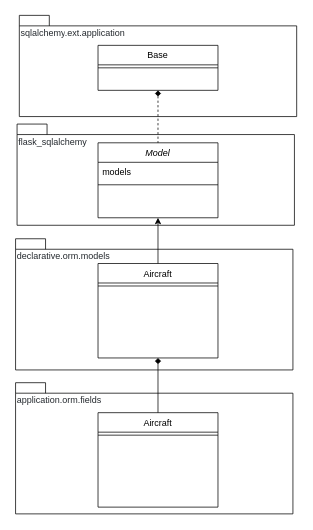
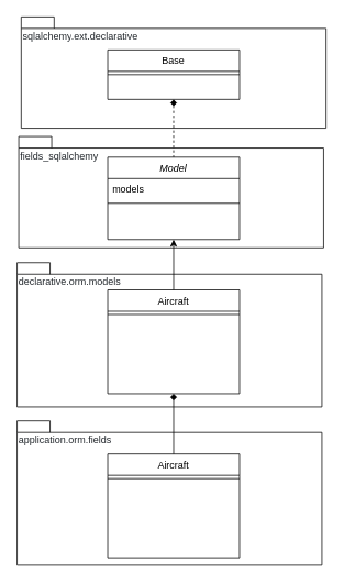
  <mxCell id="0" />
  <mxCell id="1" parent="0" />
  <mxCell id="2" value="&lt;font color=&quot;#24292e&quot;&gt;&lt;span style=&quot;font-weight: 400 ; background-color: rgb(255 , 255 , 255)&quot;&gt;declarative.orm.models&lt;/span&gt;&lt;/font&gt;" style="shape=folder;fontStyle=1;spacingTop=10;tabWidth=40;tabHeight=14;tabPosition=left;html=1;align=left;verticalAlign=top;" vertex="1" parent="1"><mxGeometry x="20" y="318" width="370" height="175" as="geometry" /></mxCell>
- <mxCell id="3" value="&lt;font color=&quot;#24292e&quot;&gt;&lt;span style=&quot;font-weight: 400 ; background-color: rgb(255 , 255 , 255)&quot;&gt;flask_sqlalchemy&lt;/span&gt;&lt;/font&gt;" style="shape=folder;fontStyle=1;spacingTop=10;tabWidth=40;tabHeight=14;tabPosition=left;html=1;align=left;verticalAlign=top;" vertex="1" parent="1"><mxGeometry x="22" y="165" width="370" height="135" as="geometry" /></mxCell>
- <mxCell id="4" value="&lt;span class=&quot;pl-s1&quot; style=&quot;box-sizing: border-box ; color: rgb(36 , 41 , 46) ; font-family: , &amp;#34;consolas&amp;#34; , &amp;#34;liberation mono&amp;#34; , &amp;#34;menlo&amp;#34; , monospace ; font-weight: 400 ; background-color: rgb(255 , 255 , 255)&quot;&gt;sqlalchemy&lt;/span&gt;&lt;span style=&quot;color: rgb(36 , 41 , 46) ; font-family: , &amp;#34;consolas&amp;#34; , &amp;#34;liberation mono&amp;#34; , &amp;#34;menlo&amp;#34; , monospace ; font-weight: 400 ; background-color: rgb(255 , 255 , 255)&quot;&gt;.&lt;/span&gt;&lt;span class=&quot;pl-s1&quot; style=&quot;box-sizing: border-box ; color: rgb(36 , 41 , 46) ; font-family: , &amp;#34;consolas&amp;#34; , &amp;#34;liberation mono&amp;#34; , &amp;#34;menlo&amp;#34; , monospace ; font-weight: 400 ; background-color: rgb(255 , 255 , 255)&quot;&gt;ext&lt;/span&gt;&lt;span style=&quot;color: rgb(36 , 41 , 46) ; font-family: , &amp;#34;consolas&amp;#34; , &amp;#34;liberation mono&amp;#34; , &amp;#34;menlo&amp;#34; , monospace ; font-weight: 400 ; background-color: rgb(255 , 255 , 255)&quot;&gt;.&lt;/span&gt;&lt;span class=&quot;pl-s1&quot; style=&quot;box-sizing: border-box ; color: rgb(36 , 41 , 46) ; font-family: , &amp;#34;consolas&amp;#34; , &amp;#34;liberation mono&amp;#34; , &amp;#34;menlo&amp;#34; , monospace ; font-weight: 400 ; background-color: rgb(255 , 255 , 255)&quot;&gt;application&lt;/span&gt;" style="shape=folder;fontStyle=1;spacingTop=10;tabWidth=40;tabHeight=14;tabPosition=left;html=1;align=left;verticalAlign=top;" vertex="1" parent="1"><mxGeometry x="25" y="20" width="370" height="135" as="geometry" /></mxCell>
+ <mxCell id="3" value="&lt;font color=&quot;#24292e&quot;&gt;&lt;span style=&quot;font-weight: 400 ; background-color: rgb(255 , 255 , 255)&quot;&gt;fields_sqlalchemy&lt;/span&gt;&lt;/font&gt;" style="shape=folder;fontStyle=1;spacingTop=10;tabWidth=40;tabHeight=14;tabPosition=left;html=1;align=left;verticalAlign=top;" vertex="1" parent="1"><mxGeometry x="22" y="165" width="370" height="135" as="geometry" /></mxCell>
+ <mxCell id="4" value="&lt;span class=&quot;pl-s1&quot; style=&quot;box-sizing: border-box ; color: rgb(36 , 41 , 46) ; font-family: , &amp;#34;consolas&amp;#34; , &amp;#34;liberation mono&amp;#34; , &amp;#34;menlo&amp;#34; , monospace ; font-weight: 400 ; background-color: rgb(255 , 255 , 255)&quot;&gt;sqlalchemy&lt;/span&gt;&lt;span style=&quot;color: rgb(36 , 41 , 46) ; font-family: , &amp;#34;consolas&amp;#34; , &amp;#34;liberation mono&amp;#34; , &amp;#34;menlo&amp;#34; , monospace ; font-weight: 400 ; background-color: rgb(255 , 255 , 255)&quot;&gt;.&lt;/span&gt;&lt;span class=&quot;pl-s1&quot; style=&quot;box-sizing: border-box ; color: rgb(36 , 41 , 46) ; font-family: , &amp;#34;consolas&amp;#34; , &amp;#34;liberation mono&amp;#34; , &amp;#34;menlo&amp;#34; , monospace ; font-weight: 400 ; background-color: rgb(255 , 255 , 255)&quot;&gt;ext&lt;/span&gt;&lt;span style=&quot;color: rgb(36 , 41 , 46) ; font-family: , &amp;#34;consolas&amp;#34; , &amp;#34;liberation mono&amp;#34; , &amp;#34;menlo&amp;#34; , monospace ; font-weight: 400 ; background-color: rgb(255 , 255 , 255)&quot;&gt;.&lt;/span&gt;&lt;span class=&quot;pl-s1&quot; style=&quot;box-sizing: border-box ; color: rgb(36 , 41 , 46) ; font-family: , &amp;#34;consolas&amp;#34; , &amp;#34;liberation mono&amp;#34; , &amp;#34;menlo&amp;#34; , monospace ; font-weight: 400 ; background-color: rgb(255 , 255 , 255)&quot;&gt;declarative&lt;/span&gt;" style="shape=folder;fontStyle=1;spacingTop=10;tabWidth=40;tabHeight=14;tabPosition=left;html=1;align=left;verticalAlign=top;" vertex="1" parent="1"><mxGeometry x="25" y="20" width="370" height="135" as="geometry" /></mxCell>
  <mxCell id="5" value="Model" style="swimlane;fontStyle=2;align=center;verticalAlign=top;childLayout=stackLayout;horizontal=1;startSize=26;horizontalStack=0;resizeParent=1;resizeLast=0;collapsible=1;marginBottom=0;rounded=0;shadow=0;strokeWidth=1;" parent="1" vertex="1"><mxGeometry x="130" y="190" width="160" height="100" as="geometry"><mxRectangle x="230" y="140" width="160" height="26" as="alternateBounds" /></mxGeometry></mxCell>
  <mxCell id="6" value="models" style="text;align=left;verticalAlign=top;spacingLeft=4;spacingRight=4;overflow=hidden;rotatable=0;points=[[0,0.5],[1,0.5]];portConstraint=eastwest;" parent="5" vertex="1"><mxGeometry y="26" width="160" height="26" as="geometry" /></mxCell>
  <mxCell id="7" value="" style="line;html=1;strokeWidth=1;align=left;verticalAlign=middle;spacingTop=-1;spacingLeft=3;spacingRight=3;rotatable=0;labelPosition=right;points=[];portConstraint=eastwest;" parent="5" vertex="1"><mxGeometry y="52" width="160" height="8" as="geometry" /></mxCell>
  <mxCell id="8" value="Aircraft" style="swimlane;fontStyle=0;align=center;verticalAlign=top;childLayout=stackLayout;horizontal=1;startSize=26;horizontalStack=0;resizeParent=1;resizeLast=0;collapsible=1;marginBottom=0;rounded=0;shadow=0;strokeWidth=1;" parent="1" vertex="1"><mxGeometry x="130" y="351" width="160" height="126" as="geometry"><mxRectangle x="130" y="380" width="160" height="26" as="alternateBounds" /></mxGeometry></mxCell>
  <mxCell id="9" value="" style="line;html=1;strokeWidth=1;align=left;verticalAlign=middle;spacingTop=-1;spacingLeft=3;spacingRight=3;rotatable=0;labelPosition=right;points=[];portConstraint=eastwest;" parent="8" vertex="1"><mxGeometry y="26" width="160" height="8" as="geometry" /></mxCell>
  <mxCell id="10" style="edgeStyle=orthogonalEdgeStyle;rounded=0;orthogonalLoop=1;jettySize=auto;html=1;endArrow=none;endFill=0;startArrow=diamond;startFill=1;dashed=1;" edge="1" parent="1" source="11" target="5"><mxGeometry relative="1" as="geometry" /></mxCell>
  <mxCell id="11" value="Base" style="swimlane;fontStyle=0;align=center;verticalAlign=top;childLayout=stackLayout;horizontal=1;startSize=26;horizontalStack=0;resizeParent=1;resizeLast=0;collapsible=1;marginBottom=0;rounded=0;shadow=0;strokeWidth=1;" parent="1" vertex="1"><mxGeometry x="130" y="60" width="160" height="60" as="geometry"><mxRectangle x="340" y="380" width="170" height="26" as="alternateBounds" /></mxGeometry></mxCell>
  <mxCell id="12" value="" style="line;html=1;strokeWidth=1;align=left;verticalAlign=middle;spacingTop=-1;spacingLeft=3;spacingRight=3;rotatable=0;labelPosition=right;points=[];portConstraint=eastwest;" parent="11" vertex="1"><mxGeometry y="26" width="160" height="8" as="geometry" /></mxCell>
  <mxCell id="13" value="" style="endArrow=classic;html=1;entryX=0.5;entryY=1;entryDx=0;entryDy=0;" edge="1" parent="1" source="8" target="5"><mxGeometry width="50" height="50" relative="1" as="geometry"><mxPoint x="170" y="390" as="sourcePoint" /><mxPoint x="220" y="340" as="targetPoint" /></mxGeometry></mxCell>
  <mxCell id="14" value="&lt;font color=&quot;#24292e&quot;&gt;&lt;span style=&quot;font-weight: 400 ; background-color: rgb(255 , 255 , 255)&quot;&gt;application.orm.fields&lt;/span&gt;&lt;/font&gt;" style="shape=folder;fontStyle=1;spacingTop=10;tabWidth=40;tabHeight=14;tabPosition=left;html=1;align=left;verticalAlign=top;" vertex="1" parent="1"><mxGeometry x="20" y="510" width="370" height="175" as="geometry" /></mxCell>
  <mxCell id="15" value="Aircraft" style="swimlane;fontStyle=0;align=center;verticalAlign=top;childLayout=stackLayout;horizontal=1;startSize=26;horizontalStack=0;resizeParent=1;resizeLast=0;collapsible=1;marginBottom=0;rounded=0;shadow=0;strokeWidth=1;" vertex="1" parent="1"><mxGeometry x="130" y="550" width="160" height="126" as="geometry"><mxRectangle x="130" y="380" width="160" height="26" as="alternateBounds" /></mxGeometry></mxCell>
  <mxCell id="16" value="" style="line;html=1;strokeWidth=1;align=left;verticalAlign=middle;spacingTop=-1;spacingLeft=3;spacingRight=3;rotatable=0;labelPosition=right;points=[];portConstraint=eastwest;" vertex="1" parent="15"><mxGeometry y="26" width="160" height="8" as="geometry" /></mxCell>
  <mxCell id="17" style="edgeStyle=orthogonalEdgeStyle;rounded=0;orthogonalLoop=1;jettySize=auto;html=1;endArrow=none;endFill=0;startArrow=diamond;startFill=1;entryX=0.5;entryY=0;entryDx=0;entryDy=0;" edge="1" parent="1" source="8" target="15"><mxGeometry relative="1" as="geometry"><mxPoint x="209" y="473" as="sourcePoint" /><mxPoint x="209" y="543" as="targetPoint" /></mxGeometry></mxCell>
